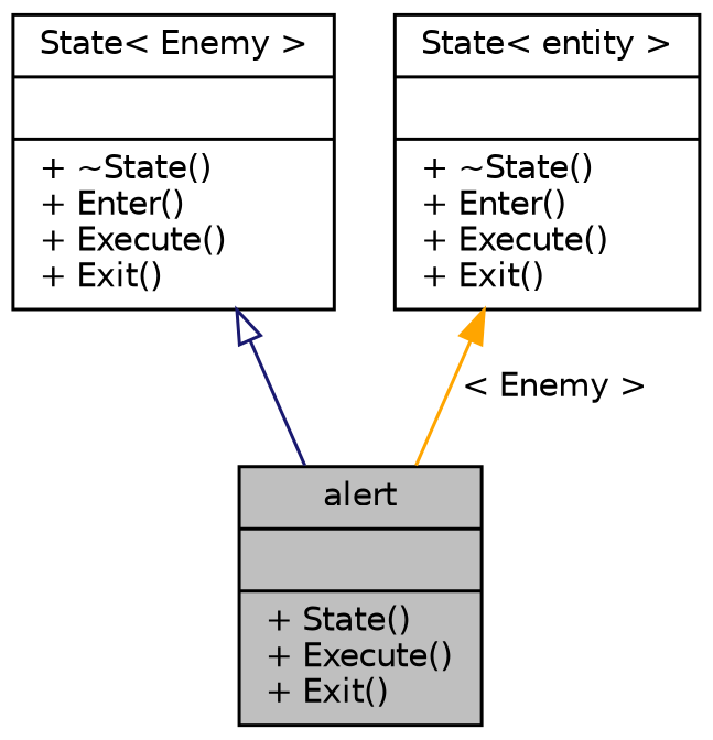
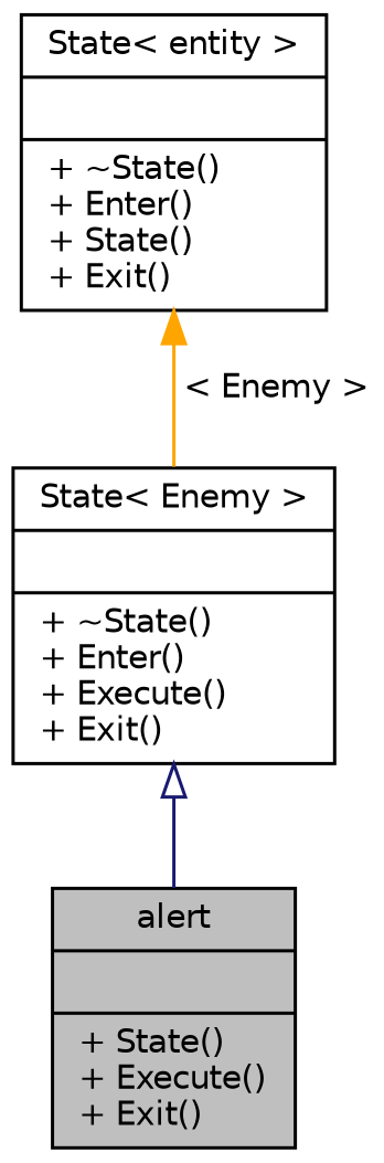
  digraph {
    node [color=black fillcolor=white fontname=Helvetica fontsize=10 shape=record style=filled]
    edge [dir=back fontname=Helvetica fontsize=10 labelfontname=Helvetica labelfontsize=10 style=solid]
    n1 [fillcolor=grey75 fontcolor=black height=0.2 label="{alert\n||+ State()\l+ Execute()\l+ Exit()\l}" width=0.4]
    n2 [height=0.2 label="{State\< Enemy \>\n||+ ~State()\l+ Enter()\l+ Execute()\l+ Exit()\l}" width=0.4]
-   n3 [height=0.2 label="{State\< entity \>\n||+ ~State()\l+ Enter()\l+ Execute()\l+ Exit()\l}" width=0.4]
+   n3 [height=0.2 label="{State\< entity \>\n||+ ~State()\l+ Enter()\l+ State()\l+ Exit()\l}" width=0.4]
    n2 -> n1 [arrowtail=onormal color=midnightblue]
-   n3 -> n1 [color=orange label=" \< Enemy \>"]
+   n3 -> n2 [color=orange label=" \< Enemy \>"]
  }
